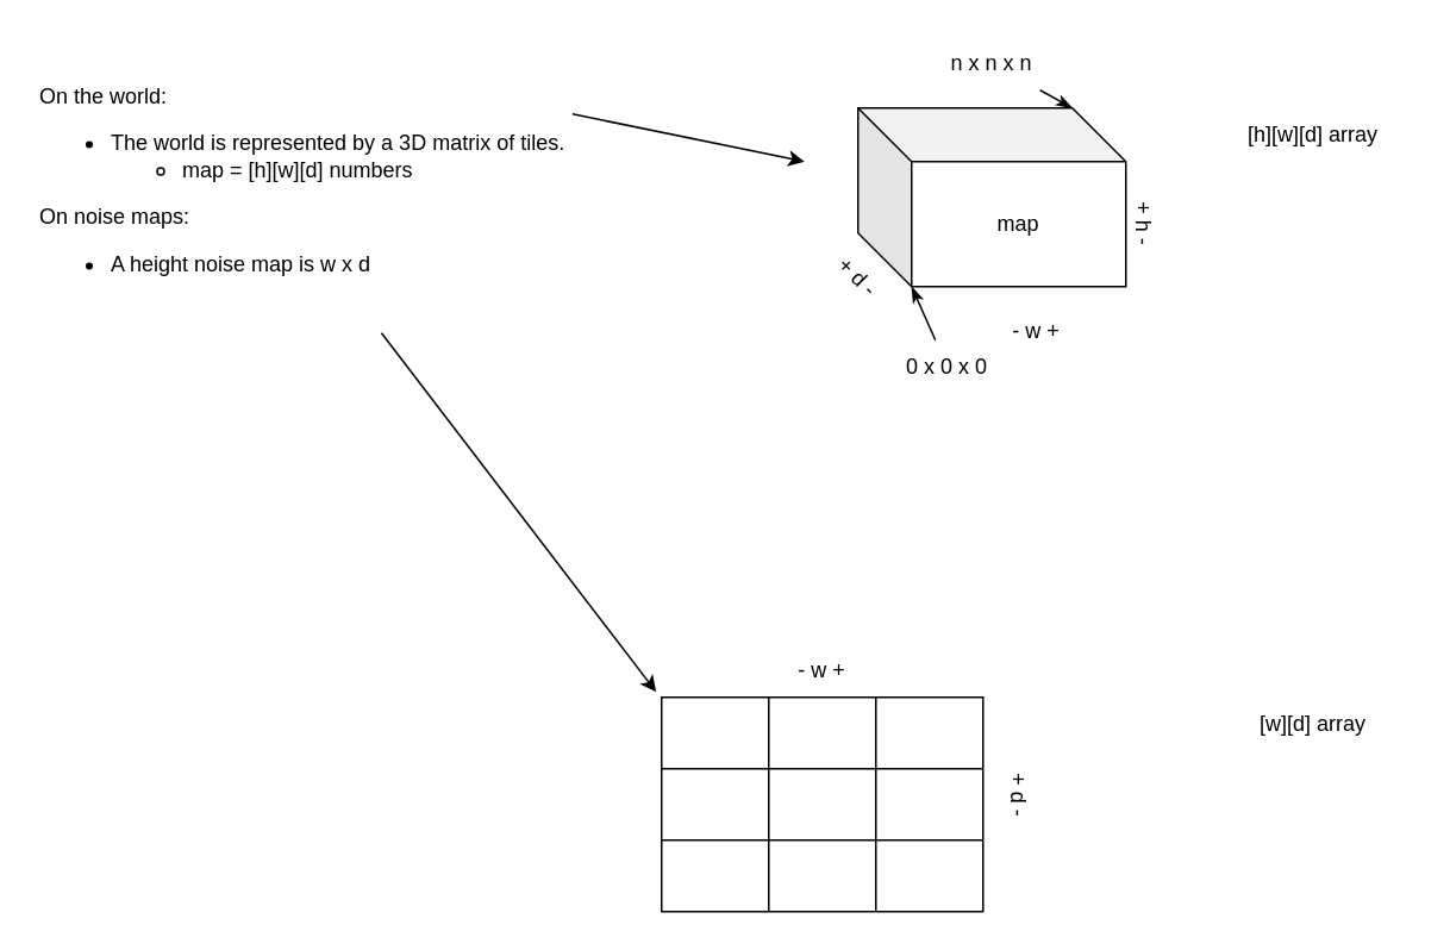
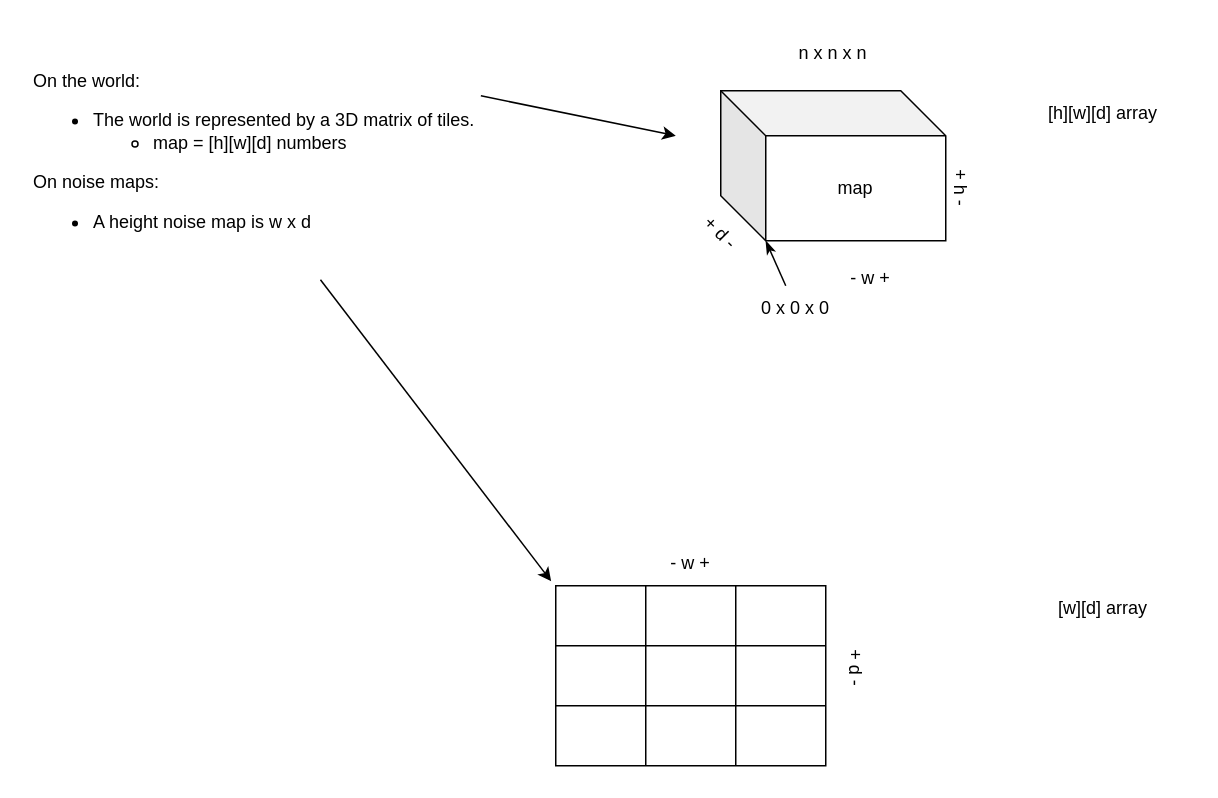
  <mxCell id="0" />
  <mxCell id="1" parent="0" />
  <mxCell id="2" value="&lt;div&gt;On the world:&lt;/div&gt;&lt;ul&gt;&lt;li&gt;The world is represented by a 3D matrix of tiles.&lt;/li&gt;&lt;ul&gt;&lt;li&gt;map = [h][w][d] numbers&lt;/li&gt;&lt;/ul&gt;&lt;/ul&gt;&lt;div&gt;On noise maps:&lt;/div&gt;&lt;div&gt;&lt;ul&gt;&lt;li&gt;A height noise map is w x d&lt;span style=&quot;white-space: pre;&quot;&gt;&#09;&lt;/span&gt;&lt;/li&gt;&lt;/ul&gt;&lt;/div&gt;" style="text;html=1;strokeColor=none;fillColor=none;align=left;verticalAlign=top;whiteSpace=wrap;rounded=0;" vertex="1" parent="1"><mxGeometry y="40" width="310" height="140" as="geometry" x="20" /></mxCell>
  <mxCell id="3" value="map" style="shape=cube;whiteSpace=wrap;html=1;boundedLbl=1;backgroundOutline=1;darkOpacity=0.05;darkOpacity2=0.1;size=30;" vertex="1" parent="1"><mxGeometry x="480" y="60" width="150" height="100" as="geometry" /></mxCell>
  <mxCell id="4" value="- w +" style="text;html=1;strokeColor=none;fillColor=none;align=center;verticalAlign=middle;whiteSpace=wrap;rounded=0;" vertex="1" parent="1"><mxGeometry x="430" y="360" width="60" height="30" as="geometry" /></mxCell>
  <mxCell id="5" value="+ d -" style="text;html=1;strokeColor=none;fillColor=none;align=center;verticalAlign=middle;whiteSpace=wrap;rounded=0;rotation=45;" vertex="1" parent="1"><mxGeometry x="450" y="140" width="60" height="30" as="geometry" /></mxCell>
  <mxCell id="6" value="+ h -" style="text;html=1;strokeColor=none;fillColor=none;align=center;verticalAlign=middle;whiteSpace=wrap;rounded=0;rotation=90;" vertex="1" parent="1"><mxGeometry x="610" y="110" width="60" height="30" as="geometry" /></mxCell>
  <mxCell id="7" style="rounded=0;orthogonalLoop=1;jettySize=auto;html=1;endArrow=classicThin;endFill=1;" edge="1" parent="1" source="8"><mxGeometry relative="1" as="geometry"><mxPoint x="510" y="160" as="targetPoint" /></mxGeometry></mxCell>
  <mxCell id="8" value="0 x 0 x 0" style="text;html=1;strokeColor=none;fillColor=none;align=center;verticalAlign=middle;whiteSpace=wrap;rounded=0;rotation=0;" vertex="1" parent="1"><mxGeometry x="500" y="190" width="60" height="30" as="geometry" /></mxCell>
- <mxCell id="9" style="edgeStyle=none;rounded=0;orthogonalLoop=1;jettySize=auto;html=1;entryX=0;entryY=0;entryDx=120;entryDy=0;entryPerimeter=0;endArrow=classicThin;endFill=1;" edge="1" parent="1" source="10" target="3"><mxGeometry relative="1" as="geometry" /></mxCell>
  <mxCell id="10" value="n x n x n" style="text;html=1;strokeColor=none;fillColor=none;align=center;verticalAlign=middle;whiteSpace=wrap;rounded=0;rotation=0;" vertex="1" parent="1"><mxGeometry x="525" y="20" width="60" height="30" as="geometry" /></mxCell>
  <mxCell id="11" value="" style="endArrow=classic;html=1;rounded=0;exitX=0.968;exitY=0.167;exitDx=0;exitDy=0;exitPerimeter=0;" edge="1" parent="1" source="2"><mxGeometry width="50" height="50" relative="1" as="geometry"><mxPoint x="410" y="320" as="sourcePoint" /><mxPoint x="450" y="90" as="targetPoint" /></mxGeometry></mxCell>
  <mxCell id="12" value="" style="shape=table;html=1;whiteSpace=wrap;startSize=0;container=1;collapsible=0;childLayout=tableLayout;" vertex="1" parent="1"><mxGeometry x="370" y="390" width="180" height="120" as="geometry" /></mxCell>
  <mxCell id="13" value="" style="shape=tableRow;horizontal=0;startSize=0;swimlaneHead=0;swimlaneBody=0;top=0;left=0;bottom=0;right=0;collapsible=0;dropTarget=0;fillColor=none;points=[[0,0.5],[1,0.5]];portConstraint=eastwest;" vertex="1" parent="12"><mxGeometry width="180" height="40" as="geometry" /></mxCell>
  <mxCell id="14" value="" style="shape=partialRectangle;html=1;whiteSpace=wrap;connectable=0;fillColor=none;top=0;left=0;bottom=0;right=0;overflow=hidden;" vertex="1" parent="13"><mxGeometry width="60" height="40" as="geometry"><mxRectangle width="60" height="40" as="alternateBounds" /></mxGeometry></mxCell>
  <mxCell id="15" value="" style="shape=partialRectangle;html=1;whiteSpace=wrap;connectable=0;fillColor=none;top=0;left=0;bottom=0;right=0;overflow=hidden;" vertex="1" parent="13"><mxGeometry x="60" width="60" height="40" as="geometry"><mxRectangle width="60" height="40" as="alternateBounds" /></mxGeometry></mxCell>
  <mxCell id="16" value="" style="shape=partialRectangle;html=1;whiteSpace=wrap;connectable=0;fillColor=none;top=0;left=0;bottom=0;right=0;overflow=hidden;" vertex="1" parent="13"><mxGeometry x="120" width="60" height="40" as="geometry"><mxRectangle width="60" height="40" as="alternateBounds" /></mxGeometry></mxCell>
  <mxCell id="17" value="" style="shape=tableRow;horizontal=0;startSize=0;swimlaneHead=0;swimlaneBody=0;top=0;left=0;bottom=0;right=0;collapsible=0;dropTarget=0;fillColor=none;points=[[0,0.5],[1,0.5]];portConstraint=eastwest;" vertex="1" parent="12"><mxGeometry y="40" width="180" height="40" as="geometry" /></mxCell>
  <mxCell id="18" value="" style="shape=partialRectangle;html=1;whiteSpace=wrap;connectable=0;fillColor=none;top=0;left=0;bottom=0;right=0;overflow=hidden;" vertex="1" parent="17"><mxGeometry width="60" height="40" as="geometry"><mxRectangle width="60" height="40" as="alternateBounds" /></mxGeometry></mxCell>
  <mxCell id="19" value="" style="shape=partialRectangle;html=1;whiteSpace=wrap;connectable=0;fillColor=none;top=0;left=0;bottom=0;right=0;overflow=hidden;" vertex="1" parent="17"><mxGeometry x="60" width="60" height="40" as="geometry"><mxRectangle width="60" height="40" as="alternateBounds" /></mxGeometry></mxCell>
  <mxCell id="20" value="" style="shape=partialRectangle;html=1;whiteSpace=wrap;connectable=0;fillColor=none;top=0;left=0;bottom=0;right=0;overflow=hidden;" vertex="1" parent="17"><mxGeometry x="120" width="60" height="40" as="geometry"><mxRectangle width="60" height="40" as="alternateBounds" /></mxGeometry></mxCell>
  <mxCell id="21" value="" style="shape=tableRow;horizontal=0;startSize=0;swimlaneHead=0;swimlaneBody=0;top=0;left=0;bottom=0;right=0;collapsible=0;dropTarget=0;fillColor=none;points=[[0,0.5],[1,0.5]];portConstraint=eastwest;" vertex="1" parent="12"><mxGeometry y="80" width="180" height="40" as="geometry" /></mxCell>
  <mxCell id="22" value="" style="shape=partialRectangle;html=1;whiteSpace=wrap;connectable=0;fillColor=none;top=0;left=0;bottom=0;right=0;overflow=hidden;" vertex="1" parent="21"><mxGeometry width="60" height="40" as="geometry"><mxRectangle width="60" height="40" as="alternateBounds" /></mxGeometry></mxCell>
  <mxCell id="23" value="" style="shape=partialRectangle;html=1;whiteSpace=wrap;connectable=0;fillColor=none;top=0;left=0;bottom=0;right=0;overflow=hidden;" vertex="1" parent="21"><mxGeometry x="60" width="60" height="40" as="geometry"><mxRectangle width="60" height="40" as="alternateBounds" /></mxGeometry></mxCell>
  <mxCell id="24" value="" style="shape=partialRectangle;html=1;whiteSpace=wrap;connectable=0;fillColor=none;top=0;left=0;bottom=0;right=0;overflow=hidden;pointerEvents=1;" vertex="1" parent="21"><mxGeometry x="120" width="60" height="40" as="geometry"><mxRectangle width="60" height="40" as="alternateBounds" /></mxGeometry></mxCell>
  <mxCell id="25" value="[h][w][d] array" style="text;html=1;strokeColor=none;fillColor=none;align=center;verticalAlign=middle;whiteSpace=wrap;rounded=0;rotation=0;" vertex="1" parent="1"><mxGeometry x="680" y="60" width="110" height="30" as="geometry" /></mxCell>
  <mxCell id="26" value="[w][d] array" style="text;html=1;strokeColor=none;fillColor=none;align=center;verticalAlign=middle;whiteSpace=wrap;rounded=0;rotation=0;" vertex="1" parent="1"><mxGeometry x="680" y="390" width="110" height="30" as="geometry" /></mxCell>
  <mxCell id="27" value="- w +" style="text;html=1;strokeColor=none;fillColor=none;align=center;verticalAlign=middle;whiteSpace=wrap;rounded=0;" vertex="1" parent="1"><mxGeometry x="550" y="170" width="60" height="30" as="geometry" /></mxCell>
  <mxCell id="28" value="+ d -" style="text;html=1;strokeColor=none;fillColor=none;align=center;verticalAlign=middle;whiteSpace=wrap;rounded=0;rotation=90;" vertex="1" parent="1"><mxGeometry x="540" y="430" width="60" height="30" as="geometry" /></mxCell>
  <mxCell id="29" value="" style="endArrow=classic;html=1;rounded=0;exitX=0.623;exitY=1.043;exitDx=0;exitDy=0;exitPerimeter=0;entryX=-0.017;entryY=-0.075;entryDx=0;entryDy=0;entryPerimeter=0;" edge="1" parent="1" source="2" target="13"><mxGeometry width="50" height="50" relative="1" as="geometry"><mxPoint x="330.08" y="73.38" as="sourcePoint" /><mxPoint x="460" y="100" as="targetPoint" /></mxGeometry></mxCell>
